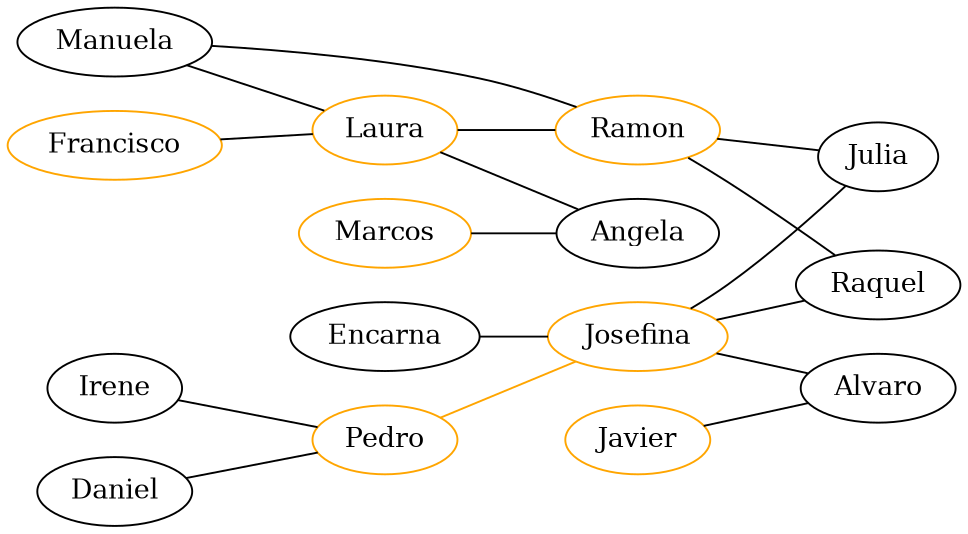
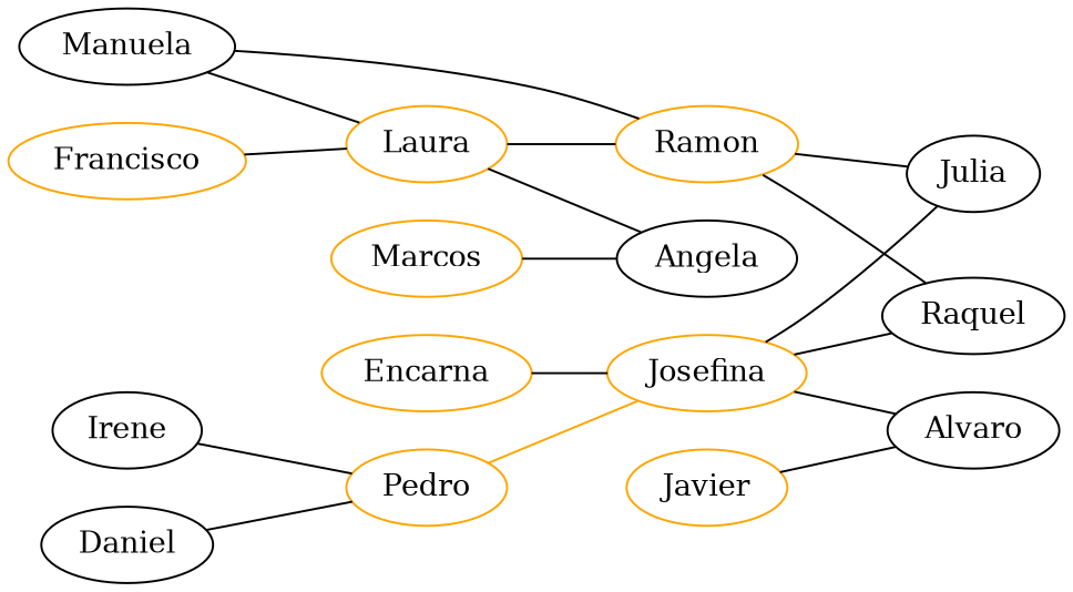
  strict graph {
    rankdir=LR
    n1 [color=orange label=Francisco]
    n2 [color=orange label=Laura]
    n3 [color=orange label=Ramon]
    n4 [label=Angela]
    n5 [label=Raquel]
    n6 [label=Julia]
    n7 [label=Manuela]
    n8 [color=orange label=Marcos]
    n9 [label=Irene]
    n10 [color=orange label=Pedro]
    n11 [color=orange label=Josefina]
    n12 [label=Daniel]
    n13 [label=Alvaro]
-   n14 [label=Encarna]
+   n14 [label=Encarna color=orange]
    n15 [color=orange label=Javier]
    n1 -- n2
    n2 -- n3
    n2 -- n4
    n3 -- n5
    n3 -- n6
    n7 -- n2
    n7 -- n3
    n8 -- n4
    n9 -- n10
    n10 -- n11 [color=orange]
    n11 -- n5
    n11 -- n6
    n11 -- n13
    n12 -- n10
    n14 -- n11
    n15 -- n13
  }
